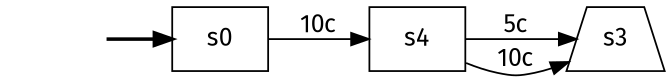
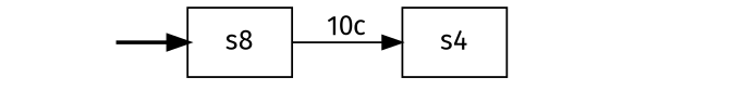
  digraph {
    fontname="Fira Sans"
    rankdir=LR
    node [fontname="Fira Sans" shape=box]
    edge [color=black fontname="Fira Sans"]
    fake [style=invisible shape=""]
-   s0 [root=true]
+   s0 [root=true label=s8]
    s4
-   s3 [shape=trapezium]
    fake -> s0 [style=bold]
    s0 -> s4 [label="10c"]
-   s4 -> s3 [label="5c"]
-   s4 -> s3 [label="10c"]
  }
